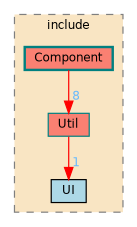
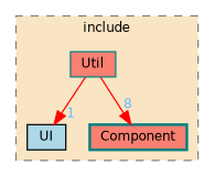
  digraph {
    compound=true
    node [color=teal fillcolor=salmon fontname=Helvetica fontsize=10 shape=box style=filled]
    edge [color=red fontcolor=steelblue1 fontname=Helvetica fontsize=10 labeldistance=1.5 labelfontname=Helvetica labelfontsize=10]
    n1 [height=0.2 label=Util width=0.4]
    n2 [color=black fillcolor=lightblue height=0.2 label=UI width=0.4]
    n3 [height=0.2 label=Component style="filled,bold" width=0.4]
    subgraph cluster_1 {
      bgcolor="#f9e5c3"
      fontname=Helvetica
      fontsize=10
      label=include
      pencolor=grey50
      style="filled,dashed"
      n1
      n2
      n3
    }
    n1 -> n2 [headlabel=1]
-   n3 -> n1 [headlabel=8]
+   n1 -> n3 [headlabel=8]
  }
